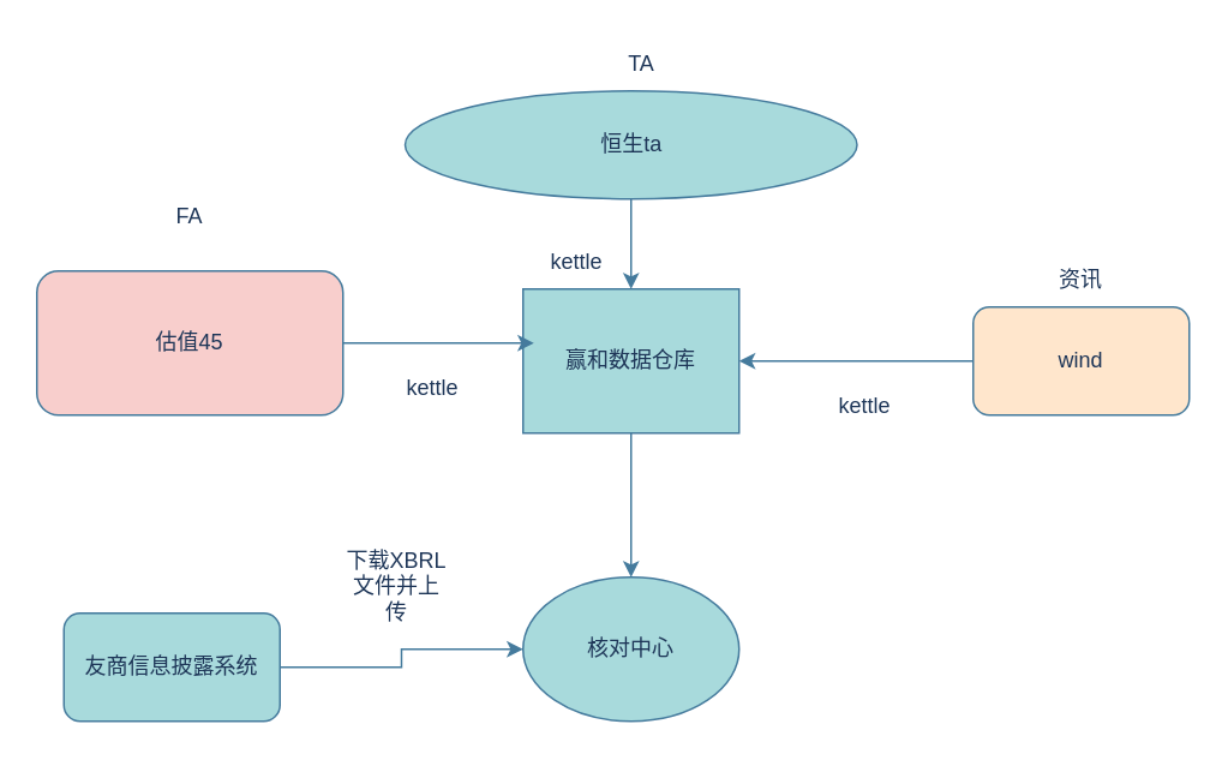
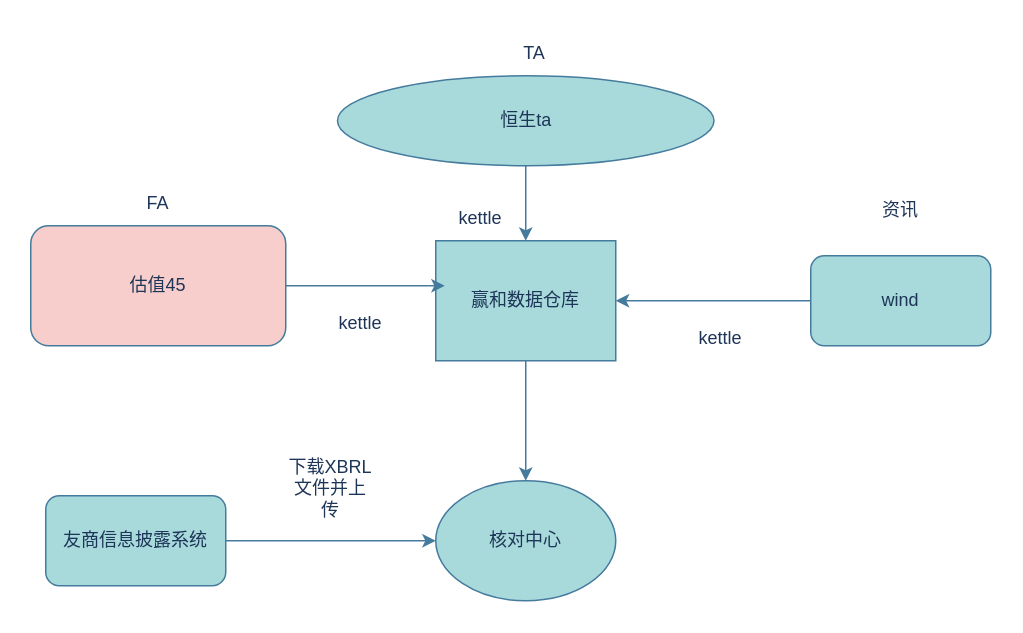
  <mxCell id="0" />
  <mxCell id="1" parent="0" />
  <mxCell id="2" style="edgeStyle=orthogonalEdgeStyle;rounded=0;orthogonalLoop=1;jettySize=auto;html=1;labelBackgroundColor=#F1FAEE;strokeColor=#457B9D;fontColor=#1D3557;" parent="1" source="3" target="15" edge="1"><mxGeometry relative="1" as="geometry" /></mxCell>
  <mxCell id="3" value="赢和数据仓库" style="whiteSpace=wrap;html=1;fillColor=#A8DADC;strokeColor=#457B9D;fontColor=#1D3557;rounded=0;" parent="1" vertex="1"><mxGeometry x="290" y="160" width="120" height="80" as="geometry" /></mxCell>
  <mxCell id="4" style="edgeStyle=orthogonalEdgeStyle;rounded=0;orthogonalLoop=1;jettySize=auto;html=1;labelBackgroundColor=#F1FAEE;strokeColor=#457B9D;fontColor=#1D3557;" parent="1" source="5" target="3" edge="1"><mxGeometry relative="1" as="geometry" /></mxCell>
  <mxCell id="5" value="恒生ta" style="ellipse;whiteSpace=wrap;html=1;fillColor=#A8DADC;strokeColor=#457B9D;fontColor=#1D3557;" parent="1" vertex="1"><mxGeometry x="224.5" y="50" width="251" height="60" as="geometry" /></mxCell>
  <mxCell id="6" style="edgeStyle=orthogonalEdgeStyle;rounded=0;orthogonalLoop=1;jettySize=auto;html=1;entryX=0.05;entryY=0.375;entryDx=0;entryDy=0;entryPerimeter=0;labelBackgroundColor=#F1FAEE;strokeColor=#457B9D;fontColor=#1D3557;" parent="1" source="7" target="3" edge="1"><mxGeometry relative="1" as="geometry" /></mxCell>
  <mxCell id="7" value="估值45" style="rounded=1;whiteSpace=wrap;html=1;fillColor=#f8cecc;strokeColor=#457B9D;fontColor=#1D3557;" parent="1" vertex="1"><mxGeometry x="20" y="150" width="170" height="80" as="geometry" /></mxCell>
  <mxCell id="8" style="edgeStyle=orthogonalEdgeStyle;rounded=0;orthogonalLoop=1;jettySize=auto;html=1;entryX=1;entryY=0.5;entryDx=0;entryDy=0;labelBackgroundColor=#F1FAEE;strokeColor=#457B9D;fontColor=#1D3557;" parent="1" source="9" target="3" edge="1"><mxGeometry relative="1" as="geometry"><mxPoint x="490" y="220" as="targetPoint" /></mxGeometry></mxCell>
- <mxCell id="9" value="wind" style="rounded=1;whiteSpace=wrap;html=1;fillColor=#ffe6cc;strokeColor=#457B9D;fontColor=#1D3557;" parent="1" vertex="1"><mxGeometry x="540" y="170" width="120" height="60" as="geometry" /></mxCell>
- <mxCell id="10" value="资讯" style="text;html=1;strokeColor=none;fillColor=none;align=center;verticalAlign=middle;whiteSpace=wrap;rounded=0;labelBackgroundColor=none;fontColor=#1D3557;" parent="1" vertex="1"><mxGeometry x="570" y="140" width="60" height="30" as="geometry" /></mxCell>
- <mxCell id="11" value="FA" style="text;html=1;strokeColor=none;fillColor=none;align=center;verticalAlign=middle;whiteSpace=wrap;rounded=0;labelBackgroundColor=none;fontColor=#1D3557;" parent="1" vertex="1"><mxGeometry x="75" y="105" width="60" height="30" as="geometry" /></mxCell>
+ <mxCell id="9" value="wind" style="rounded=1;whiteSpace=wrap;html=1;fillColor=#A8DADC;strokeColor=#457B9D;fontColor=#1D3557;" parent="1" vertex="1"><mxGeometry x="540" y="170" width="120" height="60" as="geometry" /></mxCell>
+ <mxCell id="10" value="资讯" style="text;html=1;strokeColor=none;fillColor=none;align=center;verticalAlign=middle;whiteSpace=wrap;rounded=0;labelBackgroundColor=none;fontColor=#1D3557;" parent="1" vertex="1"><mxGeometry x="570" y="125" width="60" height="30" as="geometry" /></mxCell>
+ <mxCell id="11" value="FA" style="text;html=1;strokeColor=none;fillColor=none;align=center;verticalAlign=middle;whiteSpace=wrap;rounded=0;labelBackgroundColor=none;fontColor=#1D3557;" parent="1" vertex="1"><mxGeometry x="75" y="120" width="60" height="30" as="geometry" /></mxCell>
  <mxCell id="12" value="kettle" style="text;html=1;strokeColor=none;fillColor=none;align=center;verticalAlign=middle;whiteSpace=wrap;rounded=0;labelBackgroundColor=none;fontColor=#1D3557;" parent="1" vertex="1"><mxGeometry x="290" y="130" width="60" height="30" as="geometry" /></mxCell>
  <mxCell id="13" value="kettle" style="text;html=1;strokeColor=none;fillColor=none;align=center;verticalAlign=middle;whiteSpace=wrap;rounded=0;labelBackgroundColor=none;fontColor=#1D3557;" parent="1" vertex="1"><mxGeometry x="210" y="200" width="60" height="30" as="geometry" /></mxCell>
  <mxCell id="14" value="kettle" style="text;html=1;strokeColor=none;fillColor=none;align=center;verticalAlign=middle;whiteSpace=wrap;rounded=0;labelBackgroundColor=none;fontColor=#1D3557;" parent="1" vertex="1"><mxGeometry x="450" y="210" width="60" height="30" as="geometry" /></mxCell>
  <mxCell id="15" value="核对中心" style="ellipse;whiteSpace=wrap;html=1;labelBackgroundColor=none;fillColor=#A8DADC;strokeColor=#457B9D;fontColor=#1D3557;" parent="1" vertex="1"><mxGeometry x="290" y="320" width="120" height="80" as="geometry" /></mxCell>
  <mxCell id="16" style="edgeStyle=orthogonalEdgeStyle;rounded=0;orthogonalLoop=1;jettySize=auto;html=1;labelBackgroundColor=#F1FAEE;strokeColor=#457B9D;fontColor=#1D3557;" parent="1" source="17" target="15" edge="1"><mxGeometry relative="1" as="geometry" /></mxCell>
- <mxCell id="17" value="友商信息披露系统" style="rounded=1;whiteSpace=wrap;html=1;labelBackgroundColor=none;fillColor=#A8DADC;strokeColor=#457B9D;fontColor=#1D3557;" parent="1" vertex="1"><mxGeometry x="35" y="340" width="120" height="60" as="geometry" /></mxCell>
+ <mxCell id="17" value="友商信息披露系统" style="rounded=1;whiteSpace=wrap;html=1;labelBackgroundColor=none;fillColor=#A8DADC;strokeColor=#457B9D;fontColor=#1D3557;" parent="1" vertex="1"><mxGeometry x="30" y="330" width="120" height="60" as="geometry" /></mxCell>
  <mxCell id="18" value="下载XBRL文件并上传" style="text;html=1;strokeColor=none;fillColor=none;align=center;verticalAlign=middle;whiteSpace=wrap;rounded=0;labelBackgroundColor=none;fontColor=#1D3557;" parent="1" vertex="1"><mxGeometry x="190" y="310" width="60" height="30" as="geometry" /></mxCell>
  <mxCell id="19" value="TA" style="text;html=1;strokeColor=none;fillColor=none;align=center;verticalAlign=middle;whiteSpace=wrap;rounded=0;labelBackgroundColor=#FFFFFF;fontColor=#1D3557;" parent="1" vertex="1"><mxGeometry x="326" y="20" width="60" height="30" as="geometry" /></mxCell>
